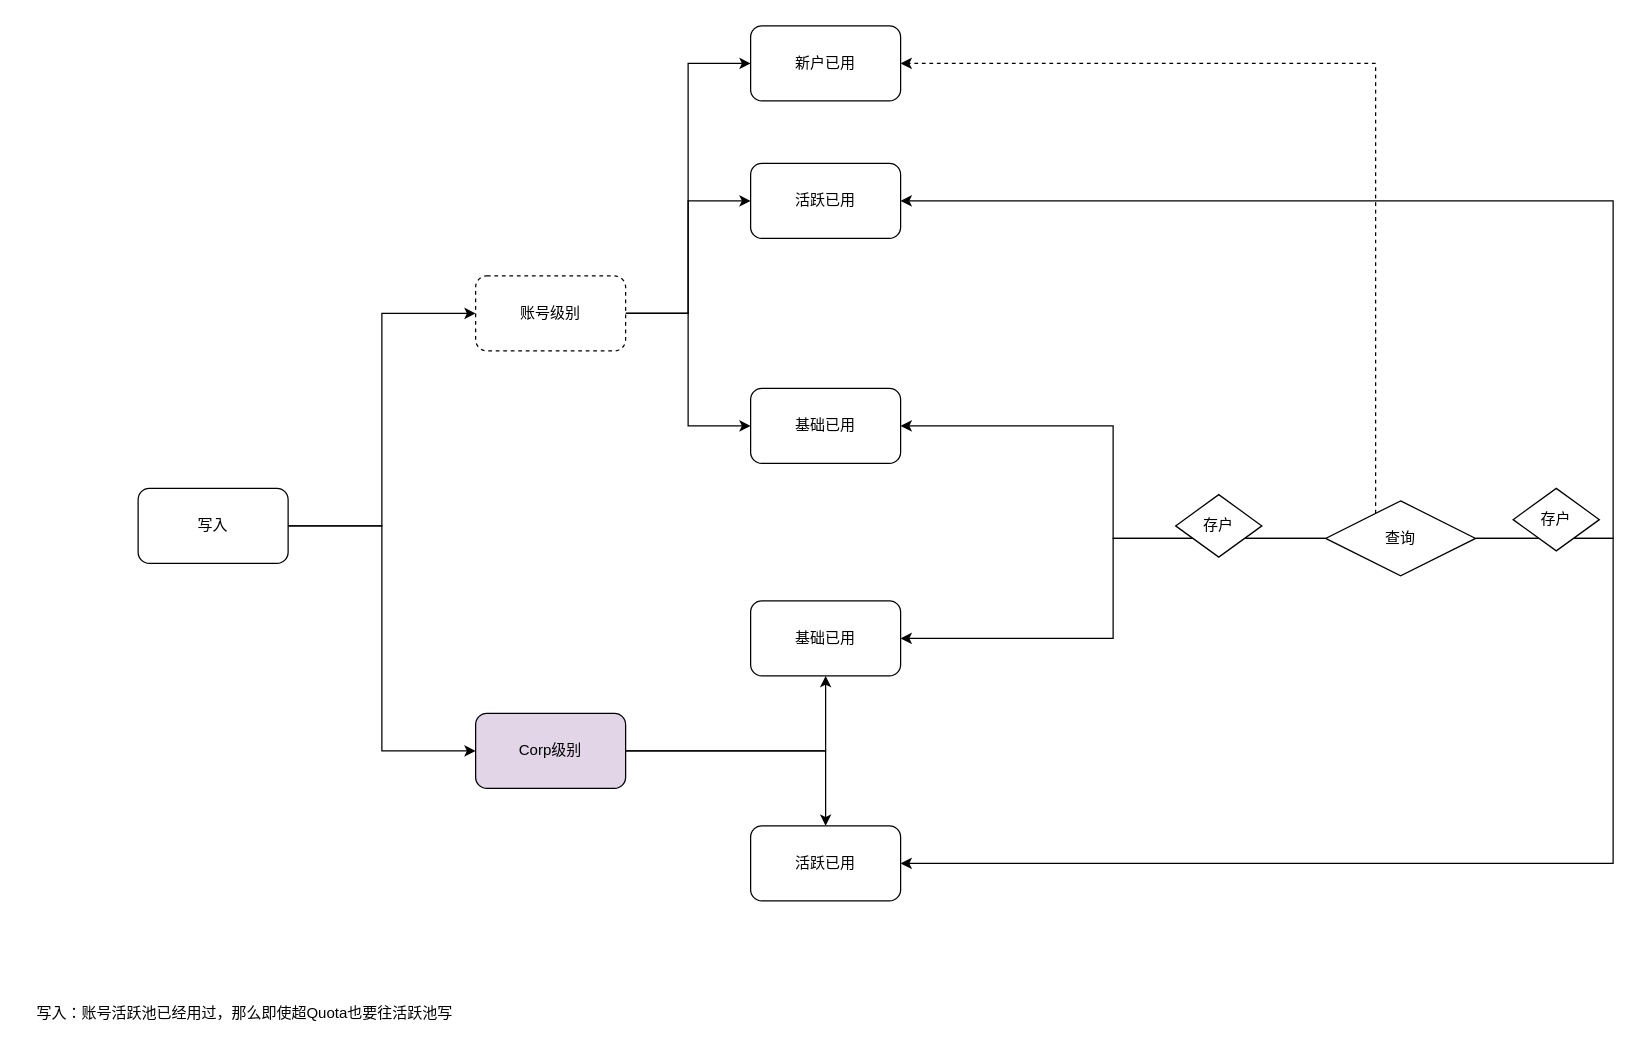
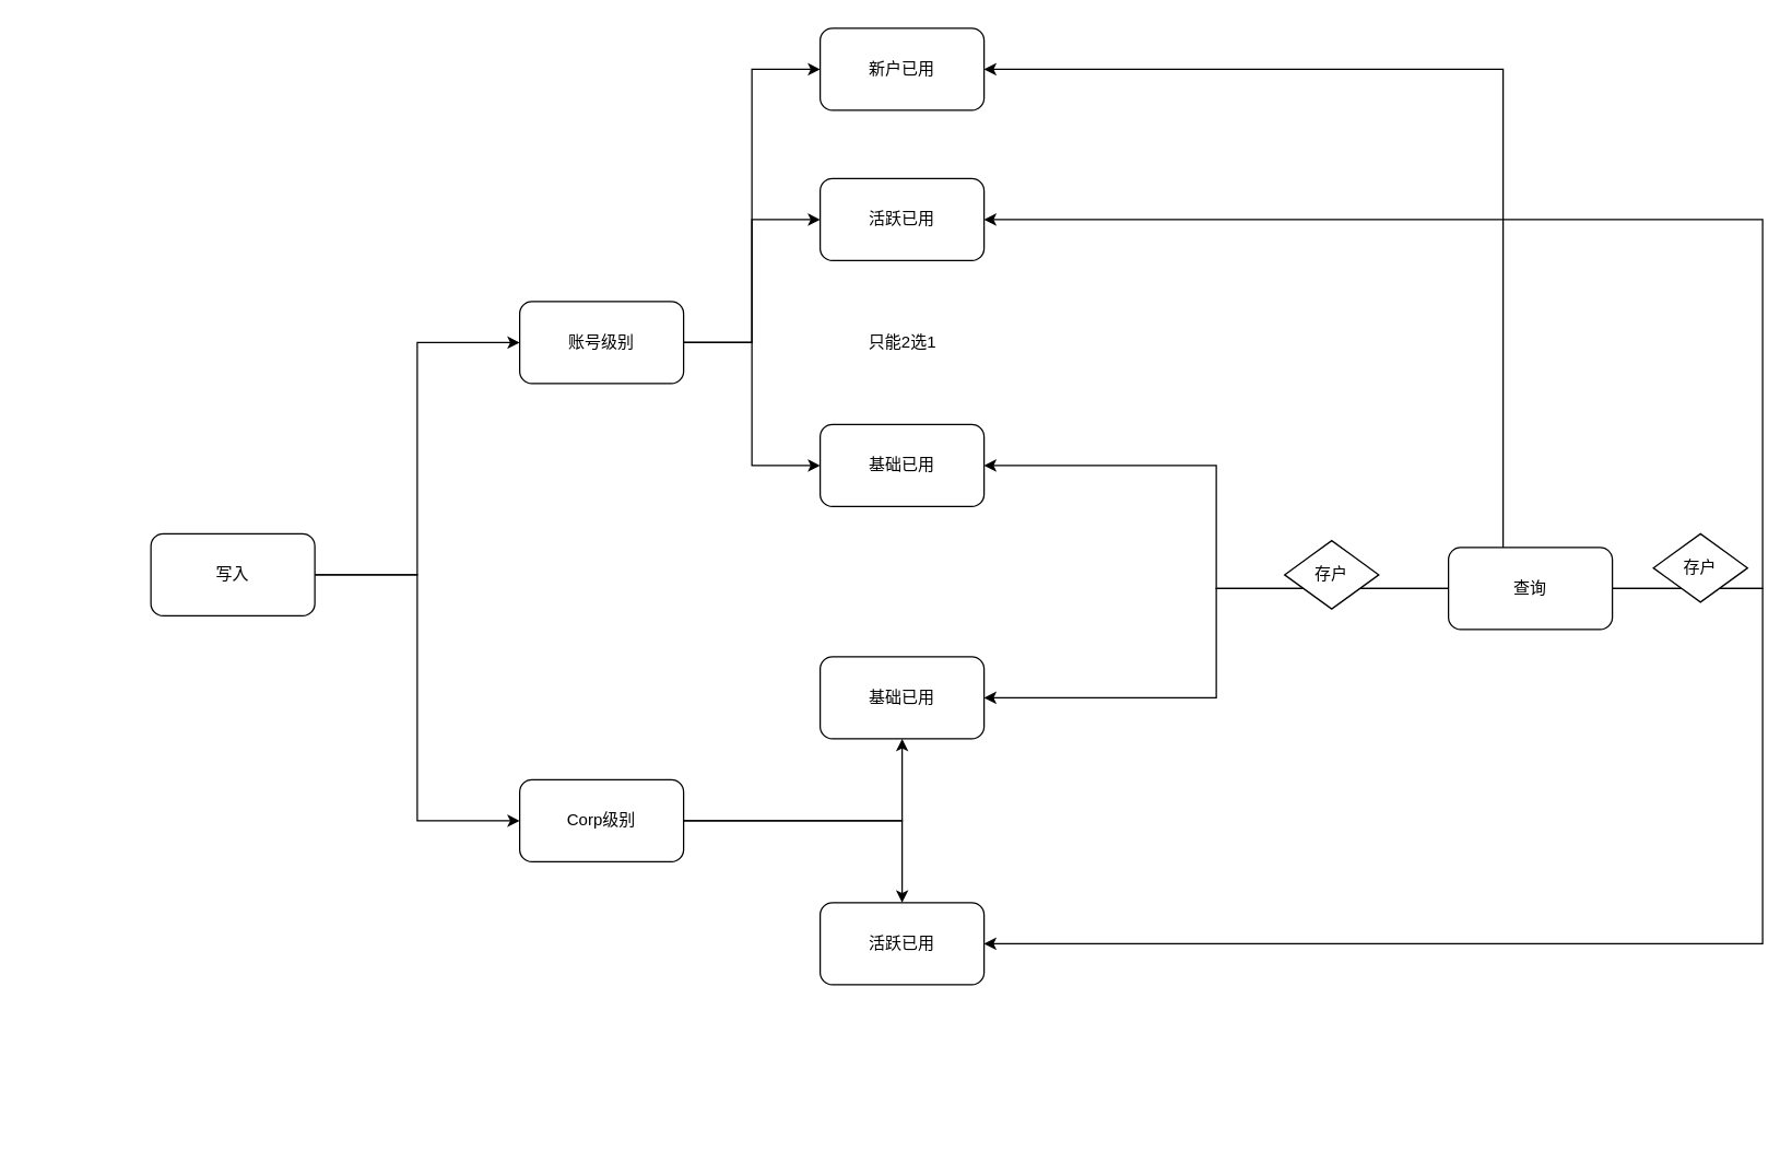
  <mxCell id="0" />
  <mxCell id="1" parent="0" />
  <mxCell id="2" style="edgeStyle=orthogonalEdgeStyle;rounded=0;orthogonalLoop=1;jettySize=auto;html=1;entryX=0;entryY=0.5;entryDx=0;entryDy=0;" edge="1" parent="1" source="5" target="14"><mxGeometry relative="1" as="geometry" /></mxCell>
  <mxCell id="3" style="edgeStyle=orthogonalEdgeStyle;rounded=0;orthogonalLoop=1;jettySize=auto;html=1;entryX=0;entryY=0.5;entryDx=0;entryDy=0;" edge="1" parent="1" source="5" target="15"><mxGeometry relative="1" as="geometry" /></mxCell>
  <mxCell id="4" style="edgeStyle=orthogonalEdgeStyle;rounded=0;orthogonalLoop=1;jettySize=auto;html=1;entryX=0;entryY=0.5;entryDx=0;entryDy=0;" edge="1" parent="1" source="5" target="23"><mxGeometry relative="1" as="geometry" /></mxCell>
- <mxCell id="5" value="账号级别" style="rounded=1;whiteSpace=wrap;html=1;dashed=1;" vertex="1" parent="1"><mxGeometry x="380" y="220" width="120" height="60" as="geometry" /></mxCell>
+ <mxCell id="5" value="账号级别" style="rounded=1;whiteSpace=wrap;html=1;" vertex="1" parent="1"><mxGeometry x="380" y="220" width="120" height="60" as="geometry" /></mxCell>
  <mxCell id="6" value="" style="edgeStyle=orthogonalEdgeStyle;rounded=0;orthogonalLoop=1;jettySize=auto;html=1;" edge="1" parent="1" source="8" target="12"><mxGeometry relative="1" as="geometry" /></mxCell>
  <mxCell id="7" style="edgeStyle=orthogonalEdgeStyle;rounded=0;orthogonalLoop=1;jettySize=auto;html=1;" edge="1" parent="1" source="8" target="13"><mxGeometry relative="1" as="geometry" /></mxCell>
- <mxCell id="8" value="Corp级别" style="rounded=1;whiteSpace=wrap;html=1;fillColor=#e1d5e7;" vertex="1" parent="1"><mxGeometry x="380" y="570" width="120" height="60" as="geometry" /></mxCell>
+ <mxCell id="8" value="Corp级别" style="rounded=1;whiteSpace=wrap;html=1;" vertex="1" parent="1"><mxGeometry x="380" y="570" width="120" height="60" as="geometry" /></mxCell>
  <mxCell id="9" style="edgeStyle=orthogonalEdgeStyle;rounded=0;orthogonalLoop=1;jettySize=auto;html=1;entryX=0;entryY=0.5;entryDx=0;entryDy=0;" edge="1" parent="1" source="11" target="5"><mxGeometry relative="1" as="geometry" /></mxCell>
  <mxCell id="10" style="edgeStyle=orthogonalEdgeStyle;rounded=0;orthogonalLoop=1;jettySize=auto;html=1;entryX=0;entryY=0.5;entryDx=0;entryDy=0;" edge="1" parent="1" source="11" target="8"><mxGeometry relative="1" as="geometry" /></mxCell>
  <mxCell id="11" value="写入" style="rounded=1;whiteSpace=wrap;html=1;" vertex="1" parent="1"><mxGeometry x="110" y="390" width="120" height="60" as="geometry" /></mxCell>
  <mxCell id="12" value="基础已用" style="whiteSpace=wrap;html=1;rounded=1;" vertex="1" parent="1"><mxGeometry x="600" y="480" width="120" height="60" as="geometry" /></mxCell>
  <mxCell id="13" value="&lt;span&gt;活跃已用&lt;/span&gt;" style="whiteSpace=wrap;html=1;rounded=1;" vertex="1" parent="1"><mxGeometry x="600" y="660" width="120" height="60" as="geometry" /></mxCell>
  <mxCell id="14" value="活跃已用" style="whiteSpace=wrap;html=1;rounded=1;" vertex="1" parent="1"><mxGeometry x="600" y="130" width="120" height="60" as="geometry" /></mxCell>
  <mxCell id="15" value="基础已用" style="whiteSpace=wrap;html=1;rounded=1;" vertex="1" parent="1"><mxGeometry x="600" y="310" width="120" height="60" as="geometry" /></mxCell>
- <mxCell id="17" style="edgeStyle=orthogonalEdgeStyle;rounded=0;orthogonalLoop=1;jettySize=auto;html=1;entryX=1;entryY=0.5;entryDx=0;entryDy=0;dashed=1;" edge="1" parent="1" source="22" target="23"><mxGeometry relative="1" as="geometry"><Array as="points"><mxPoint x="1100" y="50" /></Array></mxGeometry></mxCell>
+ <mxCell id="16" value="只能2选1" style="text;html=1;align=center;verticalAlign=middle;resizable=0;points=[];autosize=1;strokeColor=none;" vertex="1" parent="1"><mxGeometry x="630" y="240" width="60" height="20" as="geometry" /></mxCell>
+ <mxCell id="17" style="edgeStyle=orthogonalEdgeStyle;rounded=0;orthogonalLoop=1;jettySize=auto;html=1;entryX=1;entryY=0.5;entryDx=0;entryDy=0;" edge="1" parent="1" source="22" target="23"><mxGeometry relative="1" as="geometry"><Array as="points"><mxPoint x="1100" y="50" /></Array></mxGeometry></mxCell>
  <mxCell id="18" style="edgeStyle=orthogonalEdgeStyle;rounded=0;orthogonalLoop=1;jettySize=auto;html=1;entryX=1;entryY=0.5;entryDx=0;entryDy=0;" edge="1" parent="1" source="22" target="15"><mxGeometry relative="1" as="geometry" /></mxCell>
  <mxCell id="19" style="edgeStyle=orthogonalEdgeStyle;rounded=0;orthogonalLoop=1;jettySize=auto;html=1;entryX=1;entryY=0.5;entryDx=0;entryDy=0;" edge="1" parent="1" source="22" target="12"><mxGeometry relative="1" as="geometry" /></mxCell>
  <mxCell id="20" style="edgeStyle=orthogonalEdgeStyle;rounded=0;orthogonalLoop=1;jettySize=auto;html=1;entryX=1;entryY=0.5;entryDx=0;entryDy=0;" edge="1" parent="1" source="22" target="14"><mxGeometry relative="1" as="geometry"><Array as="points"><mxPoint x="1290" y="430" /><mxPoint x="1290" y="160" /></Array></mxGeometry></mxCell>
  <mxCell id="21" style="edgeStyle=orthogonalEdgeStyle;rounded=0;orthogonalLoop=1;jettySize=auto;html=1;entryX=1;entryY=0.5;entryDx=0;entryDy=0;" edge="1" parent="1" source="22" target="13"><mxGeometry relative="1" as="geometry"><mxPoint x="730" y="690" as="targetPoint" /><Array as="points"><mxPoint x="1290" y="430" /><mxPoint x="1290" y="690" /></Array></mxGeometry></mxCell>
- <mxCell id="22" value="查询" style="rhombus;whiteSpace=wrap;html=1;" vertex="1" parent="1"><mxGeometry x="1060" y="400" width="120" height="60" as="geometry" /></mxCell>
+ <mxCell id="22" value="查询" style="rounded=1;whiteSpace=wrap;html=1;" vertex="1" parent="1"><mxGeometry x="1060" y="400" width="120" height="60" as="geometry" /></mxCell>
  <mxCell id="23" value="新户已用" style="whiteSpace=wrap;html=1;rounded=1;" vertex="1" parent="1"><mxGeometry x="600" y="20" width="120" height="60" as="geometry" /></mxCell>
  <mxCell id="24" value="存户" style="rhombus;whiteSpace=wrap;html=1;" vertex="1" parent="1"><mxGeometry x="940" y="395" width="69" height="50" as="geometry" /></mxCell>
  <mxCell id="25" value="存户" style="rhombus;whiteSpace=wrap;html=1;" vertex="1" parent="1"><mxGeometry x="1210" y="390" width="69" height="50" as="geometry" /></mxCell>
- <mxCell id="26" value="写入：账号活跃池已经用过，那么即使超Quota也要往活跃池写" style="text;html=1;align=center;verticalAlign=middle;resizable=0;points=[];autosize=1;strokeColor=none;" vertex="1" parent="1"><mxGeometry x="20" y="800" width="350" height="20" as="geometry" /></mxCell>
